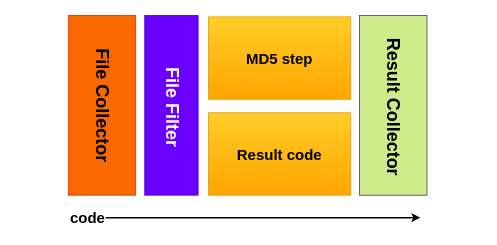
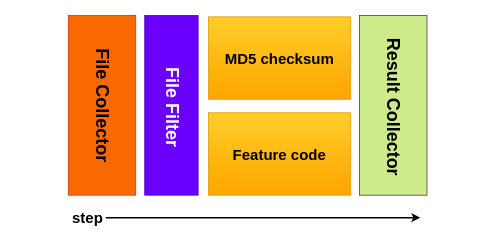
  <mxCell id="0" />
  <mxCell id="1" parent="0" />
  <mxCell id="2" value="&lt;h1&gt;&lt;br&gt;&lt;/h1&gt;" style="rounded=0;whiteSpace=wrap;html=1;fillColor=#fa6800;fontColor=#000000;strokeColor=#C73500;" vertex="1" parent="1"><mxGeometry x="90" y="20" width="90" height="240" as="geometry" /></mxCell>
  <mxCell id="3" value="File Collector" style="text;strokeColor=none;fillColor=#fa6800;html=1;fontSize=24;fontStyle=1;verticalAlign=middle;align=center;rotation=90;fontColor=#000000;" vertex="1" parent="1"><mxGeometry x="20" y="101.25" width="230" height="77.5" as="geometry" /></mxCell>
- <mxCell id="4" value="&lt;font style=&quot;font-size: 20px;&quot;&gt;&lt;b&gt;MD5 step&lt;/b&gt;&lt;/font&gt;" style="rounded=0;whiteSpace=wrap;html=1;fillColor=#ffcd28;gradientColor=#ffa500;strokeColor=#d79b00;" vertex="1" parent="1"><mxGeometry x="277" y="22" width="190" height="110" as="geometry" /></mxCell>
- <mxCell id="5" value="&lt;span style=&quot;font-size: 20px;&quot;&gt;&lt;b&gt;Result code&lt;/b&gt;&lt;/span&gt;" style="rounded=0;whiteSpace=wrap;html=1;fillColor=#ffcd28;gradientColor=#ffa500;strokeColor=#d79b00;" vertex="1" parent="1"><mxGeometry x="277" y="150" width="190" height="110" as="geometry" /></mxCell>
+ <mxCell id="4" value="&lt;font style=&quot;font-size: 20px;&quot;&gt;&lt;b&gt;MD5 checksum&lt;/b&gt;&lt;/font&gt;" style="rounded=0;whiteSpace=wrap;html=1;fillColor=#ffcd28;gradientColor=#ffa500;strokeColor=#d79b00;" vertex="1" parent="1"><mxGeometry x="277" y="22" width="190" height="110" as="geometry" /></mxCell>
+ <mxCell id="5" value="&lt;span style=&quot;font-size: 20px;&quot;&gt;&lt;b&gt;Feature code&lt;/b&gt;&lt;/span&gt;" style="rounded=0;whiteSpace=wrap;html=1;fillColor=#ffcd28;gradientColor=#ffa500;strokeColor=#d79b00;" vertex="1" parent="1"><mxGeometry x="277" y="150" width="190" height="110" as="geometry" /></mxCell>
  <mxCell id="6" value="&lt;h1&gt;&lt;br&gt;&lt;/h1&gt;" style="rounded=0;whiteSpace=wrap;html=1;fillColor=#cdeb8b;strokeColor=#36393d;" vertex="1" parent="1"><mxGeometry x="478.75" y="20" width="90" height="240" as="geometry" /></mxCell>
  <mxCell id="7" value="Result Collector" style="text;strokeColor=none;fillColor=#cdeb8b;html=1;fontSize=24;fontStyle=1;verticalAlign=middle;align=center;rotation=90;" vertex="1" parent="1"><mxGeometry x="408.13" y="102.88" width="231.25" height="77.5" as="geometry" /></mxCell>
  <mxCell id="8" value="&lt;h1&gt;&lt;br&gt;&lt;/h1&gt;" style="rounded=0;whiteSpace=wrap;html=1;fillColor=#6a00ff;fontColor=#ffffff;strokeColor=#3700CC;" vertex="1" parent="1"><mxGeometry x="192" y="20" width="71.25" height="240" as="geometry" /></mxCell>
  <mxCell id="9" value="File Filter" style="text;strokeColor=none;fillColor=#6a00ff;html=1;fontSize=24;fontStyle=1;verticalAlign=middle;align=center;rotation=90;fontColor=#ffffff;" vertex="1" parent="1"><mxGeometry x="115.37" y="112.12" width="225.25" height="60.5" as="geometry" /></mxCell>
  <mxCell id="10" value="" style="endArrow=classic;html=1;rounded=0;fontSize=20;strokeWidth=2;" edge="1" parent="1"><mxGeometry width="50" height="50" relative="1" as="geometry"><mxPoint x="140" y="290" as="sourcePoint" /><mxPoint x="560" y="290" as="targetPoint" /></mxGeometry></mxCell>
- <mxCell id="11" value="&lt;b&gt;code&lt;/b&gt;" style="text;html=1;strokeColor=none;fillColor=none;align=center;verticalAlign=middle;whiteSpace=wrap;rounded=0;fontSize=20;" vertex="1" parent="1"><mxGeometry x="86" y="275" width="60" height="30" as="geometry" /></mxCell>
+ <mxCell id="11" value="&lt;b&gt;step&lt;/b&gt;" style="text;html=1;strokeColor=none;fillColor=none;align=center;verticalAlign=middle;whiteSpace=wrap;rounded=0;fontSize=20;" vertex="1" parent="1"><mxGeometry x="86" y="275" width="60" height="30" as="geometry" /></mxCell>
